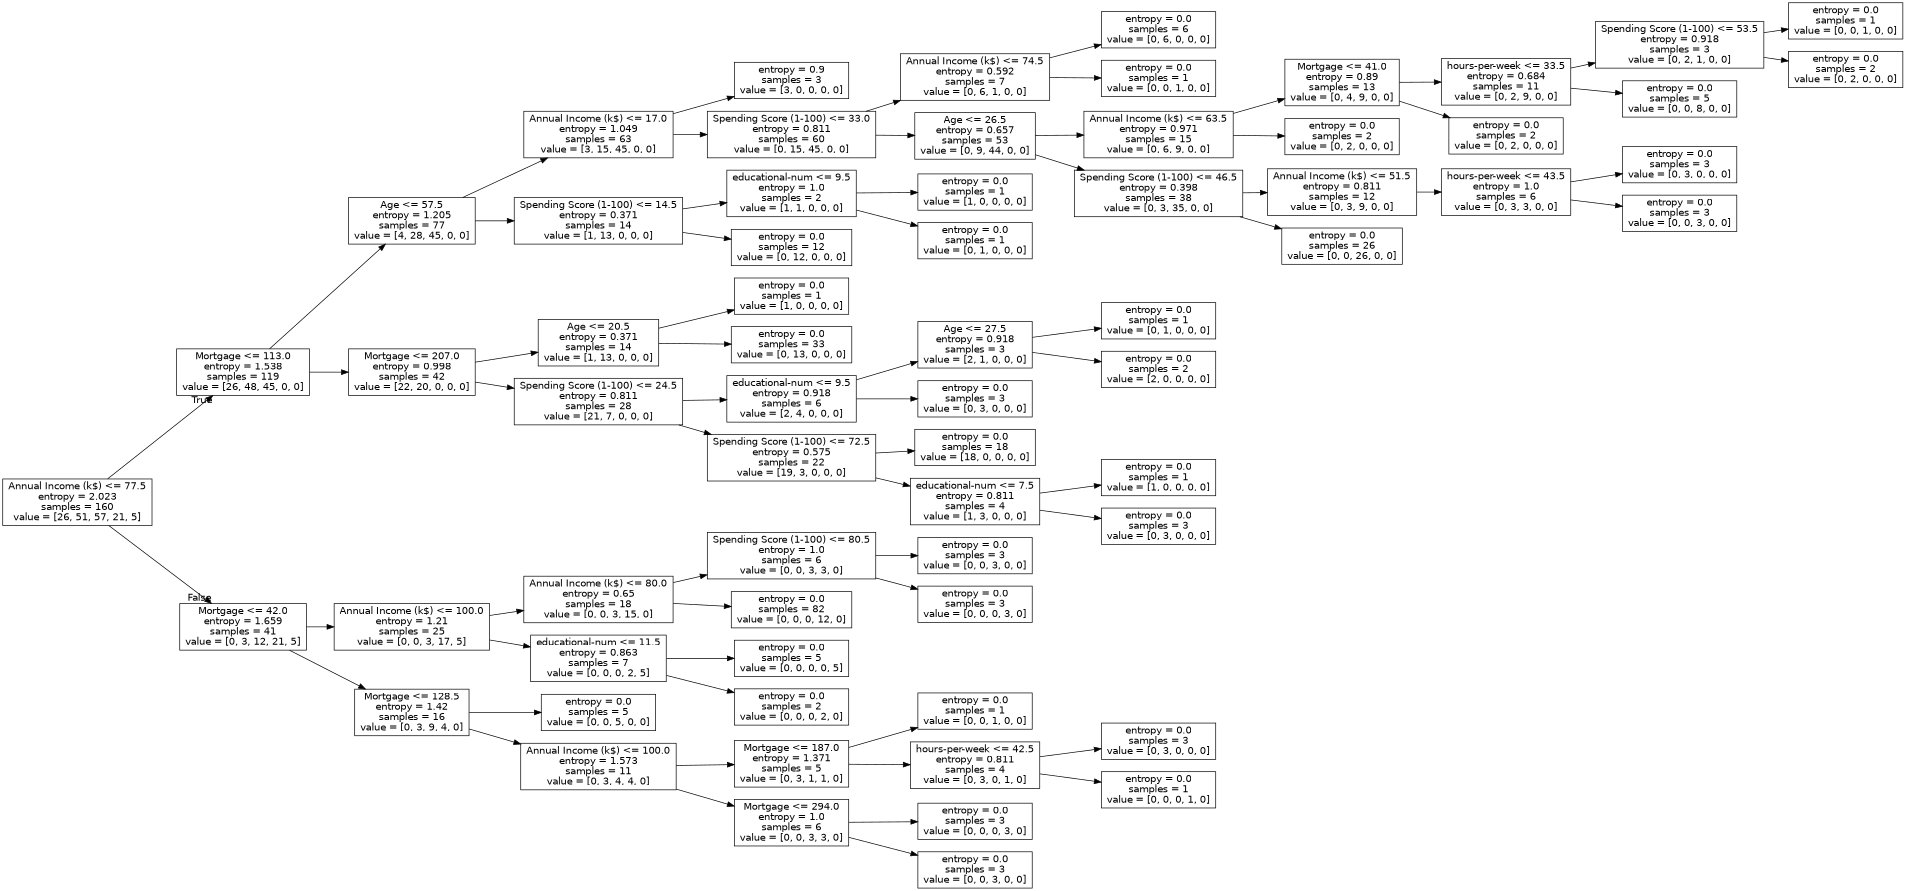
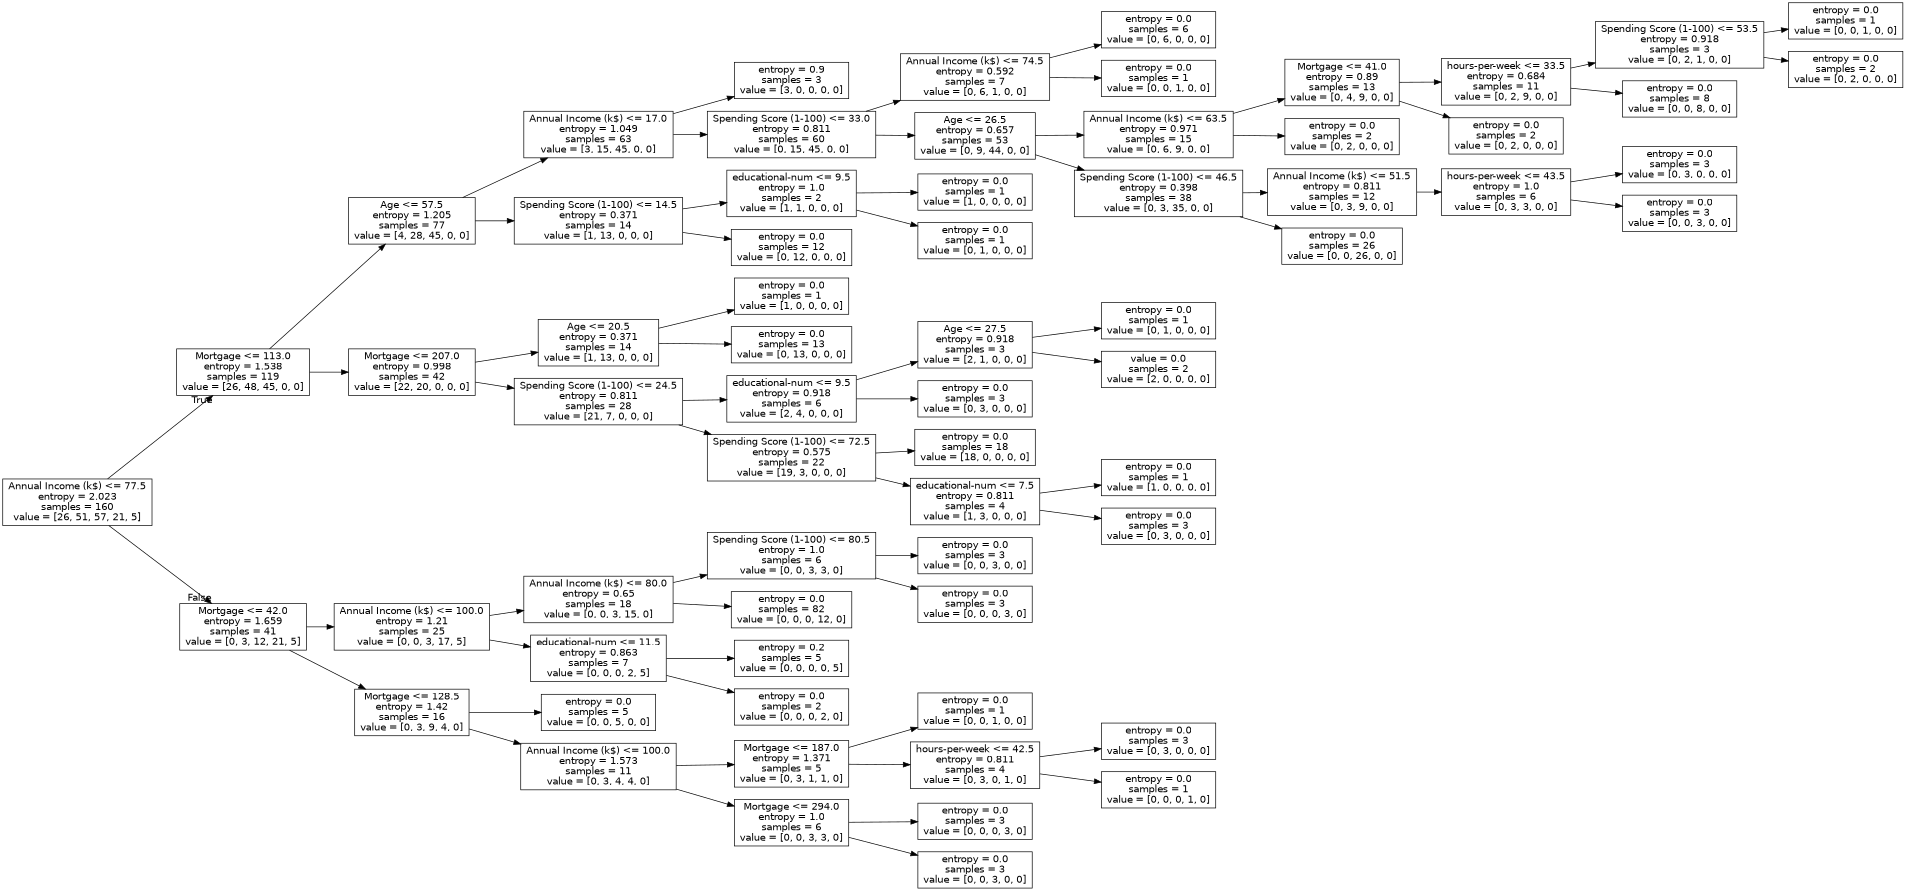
  digraph {
    rankdir=LR
    node [fontname=helvetica shape=box]
    edge [fontname=helvetica]
    n1 [label="Annual Income (k$) <= 77.5\nentropy = 2.023\nsamples = 160\nvalue = [26, 51, 57, 21, 5]"]
    n2 [label="Mortgage <= 113.0\nentropy = 1.538\nsamples = 119\nvalue = [26, 48, 45, 0, 0]"]
    n3 [label="Mortgage <= 42.0\nentropy = 1.659\nsamples = 41\nvalue = [0, 3, 12, 21, 5]"]
    n4 [label="Age <= 57.5\nentropy = 1.205\nsamples = 77\nvalue = [4, 28, 45, 0, 0]"]
    n5 [label="Mortgage <= 207.0\nentropy = 0.998\nsamples = 42\nvalue = [22, 20, 0, 0, 0]"]
    n6 [label="Annual Income (k$) <= 100.0\nentropy = 1.21\nsamples = 25\nvalue = [0, 0, 3, 17, 5]"]
    n7 [label="Mortgage <= 128.5\nentropy = 1.42\nsamples = 16\nvalue = [0, 3, 9, 4, 0]"]
    n8 [label="Annual Income (k$) <= 17.0\nentropy = 1.049\nsamples = 63\nvalue = [3, 15, 45, 0, 0]"]
    n9 [label="Spending Score (1-100) <= 14.5\nentropy = 0.371\nsamples = 14\nvalue = [1, 13, 0, 0, 0]"]
    n10 [label="Age <= 20.5\nentropy = 0.371\nsamples = 14\nvalue = [1, 13, 0, 0, 0]"]
    n11 [label="Spending Score (1-100) <= 24.5\nentropy = 0.811\nsamples = 28\nvalue = [21, 7, 0, 0, 0]"]
    n12 [label="entropy = 0.9\nsamples = 3\nvalue = [3, 0, 0, 0, 0]"]
    n13 [label="Spending Score (1-100) <= 33.0\nentropy = 0.811\nsamples = 60\nvalue = [0, 15, 45, 0, 0]"]
    n14 [label="educational-num <= 9.5\nentropy = 1.0\nsamples = 2\nvalue = [1, 1, 0, 0, 0]"]
    n15 [label="entropy = 0.0\nsamples = 12\nvalue = [0, 12, 0, 0, 0]"]
    n16 [label="Annual Income (k$) <= 74.5\nentropy = 0.592\nsamples = 7\nvalue = [0, 6, 1, 0, 0]"]
    n17 [label="Age <= 26.5\nentropy = 0.657\nsamples = 53\nvalue = [0, 9, 44, 0, 0]"]
    n18 [label="entropy = 0.0\nsamples = 6\nvalue = [0, 6, 0, 0, 0]"]
    n19 [label="entropy = 0.0\nsamples = 1\nvalue = [0, 0, 1, 0, 0]"]
    n20 [label="Annual Income (k$) <= 63.5\nentropy = 0.971\nsamples = 15\nvalue = [0, 6, 9, 0, 0]"]
    n21 [label="Spending Score (1-100) <= 46.5\nentropy = 0.398\nsamples = 38\nvalue = [0, 3, 35, 0, 0]"]
    n22 [label="Mortgage <= 41.0\nentropy = 0.89\nsamples = 13\nvalue = [0, 4, 9, 0, 0]"]
    n23 [label="entropy = 0.0\nsamples = 2\nvalue = [0, 2, 0, 0, 0]"]
    n24 [label="Annual Income (k$) <= 51.5\nentropy = 0.811\nsamples = 12\nvalue = [0, 3, 9, 0, 0]"]
    n25 [label="entropy = 0.0\nsamples = 26\nvalue = [0, 0, 26, 0, 0]"]
    n26 [label="hours-per-week <= 33.5\nentropy = 0.684\nsamples = 11\nvalue = [0, 2, 9, 0, 0]"]
    n27 [label="entropy = 0.0\nsamples = 2\nvalue = [0, 2, 0, 0, 0]"]
    n28 [label="Spending Score (1-100) <= 53.5\nentropy = 0.918\nsamples = 3\nvalue = [0, 2, 1, 0, 0]"]
-   n29 [label="entropy = 0.0\nsamples = 5\nvalue = [0, 0, 8, 0, 0]"]
+   n29 [label="entropy = 0.0\nsamples = 8\nvalue = [0, 0, 8, 0, 0]"]
    n30 [label="entropy = 0.0\nsamples = 1\nvalue = [0, 0, 1, 0, 0]"]
    n31 [label="entropy = 0.0\nsamples = 2\nvalue = [0, 2, 0, 0, 0]"]
    n32 [label="hours-per-week <= 43.5\nentropy = 1.0\nsamples = 6\nvalue = [0, 3, 3, 0, 0]"]
    n33 [label="entropy = 0.0\nsamples = 3\nvalue = [0, 3, 0, 0, 0]"]
    n34 [label="entropy = 0.0\nsamples = 3\nvalue = [0, 0, 3, 0, 0]"]
    n35 [label="entropy = 0.0\nsamples = 1\nvalue = [1, 0, 0, 0, 0]"]
    n36 [label="entropy = 0.0\nsamples = 1\nvalue = [0, 1, 0, 0, 0]"]
    n37 [label="entropy = 0.0\nsamples = 1\nvalue = [1, 0, 0, 0, 0]"]
-   n38 [label="entropy = 0.0\nsamples = 33\nvalue = [0, 13, 0, 0, 0]"]
+   n38 [label="entropy = 0.0\nsamples = 13\nvalue = [0, 13, 0, 0, 0]"]
    n39 [label="educational-num <= 9.5\nentropy = 0.918\nsamples = 6\nvalue = [2, 4, 0, 0, 0]"]
    n40 [label="Spending Score (1-100) <= 72.5\nentropy = 0.575\nsamples = 22\nvalue = [19, 3, 0, 0, 0]"]
    n41 [label="Age <= 27.5\nentropy = 0.918\nsamples = 3\nvalue = [2, 1, 0, 0, 0]"]
    n42 [label="entropy = 0.0\nsamples = 3\nvalue = [0, 3, 0, 0, 0]"]
    n43 [label="entropy = 0.0\nsamples = 18\nvalue = [18, 0, 0, 0, 0]"]
    n44 [label="educational-num <= 7.5\nentropy = 0.811\nsamples = 4\nvalue = [1, 3, 0, 0, 0]"]
    n45 [label="entropy = 0.0\nsamples = 1\nvalue = [0, 1, 0, 0, 0]"]
-   n46 [label="entropy = 0.0\nsamples = 2\nvalue = [2, 0, 0, 0, 0]"]
+   n46 [label="value = 0.0\nsamples = 2\nvalue = [2, 0, 0, 0, 0]"]
    n47 [label="entropy = 0.0\nsamples = 1\nvalue = [1, 0, 0, 0, 0]"]
    n48 [label="entropy = 0.0\nsamples = 3\nvalue = [0, 3, 0, 0, 0]"]
    n49 [label="Annual Income (k$) <= 80.0\nentropy = 0.65\nsamples = 18\nvalue = [0, 0, 3, 15, 0]"]
    n50 [label="educational-num <= 11.5\nentropy = 0.863\nsamples = 7\nvalue = [0, 0, 0, 2, 5]"]
    n51 [label="entropy = 0.0\nsamples = 5\nvalue = [0, 0, 5, 0, 0]"]
    n52 [label="Annual Income (k$) <= 100.0\nentropy = 1.573\nsamples = 11\nvalue = [0, 3, 4, 4, 0]"]
    n53 [label="Spending Score (1-100) <= 80.5\nentropy = 1.0\nsamples = 6\nvalue = [0, 0, 3, 3, 0]"]
    n54 [label="entropy = 0.0\nsamples = 82\nvalue = [0, 0, 0, 12, 0]"]
-   n55 [label="entropy = 0.0\nsamples = 5\nvalue = [0, 0, 0, 0, 5]"]
+   n55 [label="entropy = 0.2\nsamples = 5\nvalue = [0, 0, 0, 0, 5]"]
    n56 [label="entropy = 0.0\nsamples = 2\nvalue = [0, 0, 0, 2, 0]"]
    n57 [label="entropy = 0.0\nsamples = 3\nvalue = [0, 0, 3, 0, 0]"]
    n58 [label="entropy = 0.0\nsamples = 3\nvalue = [0, 0, 0, 3, 0]"]
    n59 [label="Mortgage <= 187.0\nentropy = 1.371\nsamples = 5\nvalue = [0, 3, 1, 1, 0]"]
    n60 [label="Mortgage <= 294.0\nentropy = 1.0\nsamples = 6\nvalue = [0, 0, 3, 3, 0]"]
    n61 [label="entropy = 0.0\nsamples = 1\nvalue = [0, 0, 1, 0, 0]"]
    n62 [label="hours-per-week <= 42.5\nentropy = 0.811\nsamples = 4\nvalue = [0, 3, 0, 1, 0]"]
    n63 [label="entropy = 0.0\nsamples = 3\nvalue = [0, 0, 0, 3, 0]"]
    n64 [label="entropy = 0.0\nsamples = 3\nvalue = [0, 0, 3, 0, 0]"]
    n65 [label="entropy = 0.0\nsamples = 3\nvalue = [0, 3, 0, 0, 0]"]
    n66 [label="entropy = 0.0\nsamples = 1\nvalue = [0, 0, 0, 1, 0]"]
    n1 -> n2 [headlabel=True labelangle=45 labeldistance=2.5]
    n1 -> n3 [headlabel=False labelangle=-45 labeldistance=2.5]
    n2 -> n4
    n2 -> n5
    n3 -> n6
    n3 -> n7
    n4 -> n8
    n4 -> n9
    n5 -> n10
    n5 -> n11
    n6 -> n49
    n6 -> n50
    n7 -> n51
    n7 -> n52
    n8 -> n12
    n8 -> n13
    n9 -> n14
    n9 -> n15
    n10 -> n37
    n10 -> n38
    n11 -> n39
    n11 -> n40
    n13 -> n16
    n13 -> n17
    n14 -> n35
    n14 -> n36
    n16 -> n18
    n16 -> n19
    n17 -> n20
    n17 -> n21
    n20 -> n22
    n20 -> n23
    n21 -> n24
    n21 -> n25
    n22 -> n26
    n22 -> n27
    n24 -> n32
    n26 -> n28
    n26 -> n29
    n28 -> n30
    n28 -> n31
    n32 -> n33
    n32 -> n34
    n39 -> n41
    n39 -> n42
    n40 -> n43
    n40 -> n44
    n41 -> n45
    n41 -> n46
    n44 -> n47
    n44 -> n48
    n49 -> n53
    n49 -> n54
    n50 -> n55
    n50 -> n56
    n52 -> n59
    n52 -> n60
    n53 -> n57
    n53 -> n58
    n59 -> n61
    n59 -> n62
    n60 -> n63
    n60 -> n64
    n62 -> n65
    n62 -> n66
  }
